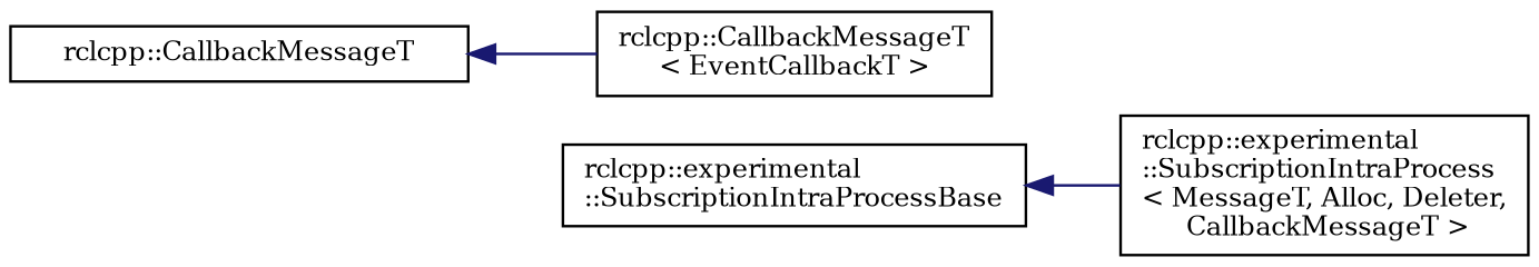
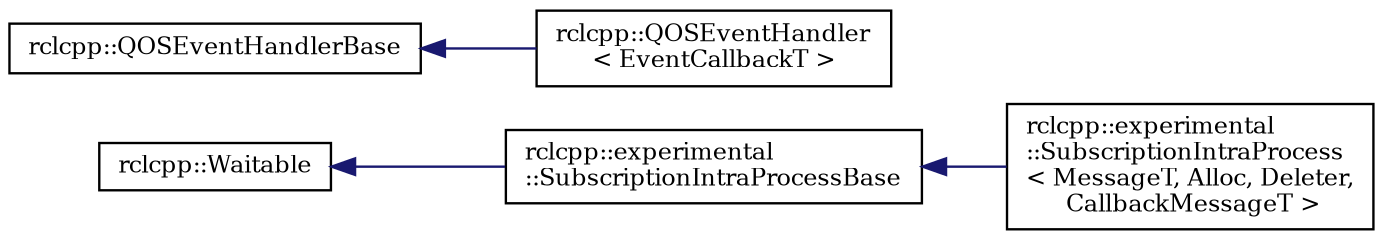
  digraph {
    fontname="DejaVu Serif"
    rankdir=LR
    node [color=black fillcolor=white fontname="DejaVu Serif" fontsize=10 shape=record style=filled]
    edge [color=midnightblue dir=back fontname="DejaVu Serif" fontsize=10 labelfontname=Helvetica labelfontsize=10 style=solid]
+   n1 [height=0.2 label="rclcpp::Waitable" width=0.4]
    n2 [height=0.2 label="rclcpp::experimental\l::SubscriptionIntraProcessBase" width=0.4]
    n3 [height=0.2 label="rclcpp::experimental\l::SubscriptionIntraProcess\l\< MessageT, Alloc, Deleter,\l CallbackMessageT \>" width=0.4]
-   n4 [height=0.2 label="rclcpp::CallbackMessageT" width=0.4]
-   n5 [height=0.2 label="rclcpp::CallbackMessageT\l\< EventCallbackT \>" width=0.4]
+   n4 [height=0.2 label="rclcpp::QOSEventHandlerBase" width=0.4]
+   n5 [height=0.2 label="rclcpp::QOSEventHandler\l\< EventCallbackT \>" width=0.4]
+   n1 -> n2
    n2 -> n3
    n4 -> n5
  }
